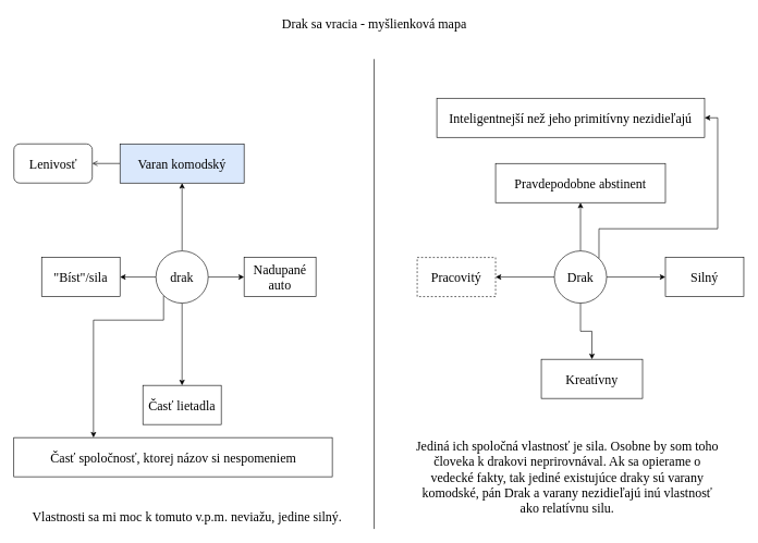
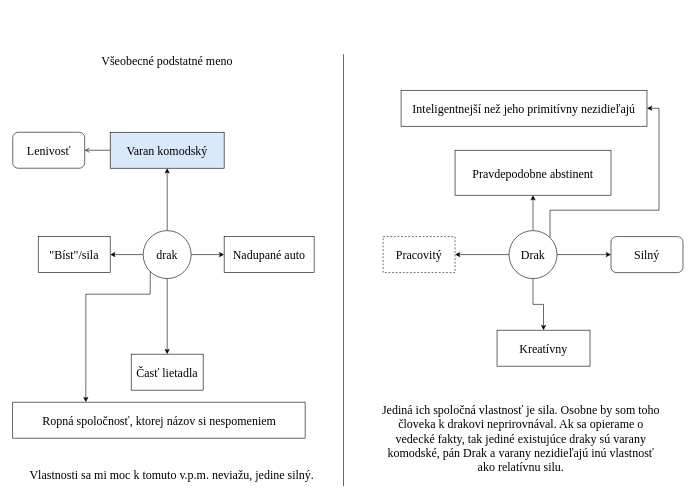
  <mxCell id="0" />
  <mxCell id="1" parent="0" />
- <mxCell id="2" value="Drak sa vracia - myšlienková mapa" style="text;html=1;strokeColor=none;fillColor=none;align=center;verticalAlign=middle;whiteSpace=wrap;rounded=0;fontFamily=Ubuntu;fontSize=20;" parent="1" vertex="1"><mxGeometry x="406" y="20" width="333" height="30" as="geometry" /></mxCell>
  <mxCell id="3" value="" style="endArrow=none;html=1;fontFamily=Ubuntu;fontSize=20;" parent="1" edge="1"><mxGeometry width="50" height="50" relative="1" as="geometry"><mxPoint x="572" y="810" as="sourcePoint" /><mxPoint x="572" y="90" as="targetPoint" /></mxGeometry></mxCell>
+ <mxCell id="4" value="Všeobecné podstatné meno" style="text;html=1;strokeColor=none;fillColor=none;align=center;verticalAlign=middle;whiteSpace=wrap;rounded=0;fontFamily=Ubuntu;fontSize=20;" parent="1" vertex="1"><mxGeometry x="138" y="90" width="280" height="20" as="geometry" /></mxCell>
  <mxCell id="5" style="edgeStyle=orthogonalEdgeStyle;rounded=0;orthogonalLoop=1;jettySize=auto;html=1;exitX=0.5;exitY=1;exitDx=0;exitDy=0;entryX=0.5;entryY=0;entryDx=0;entryDy=0;fontFamily=Ubuntu;fontSize=20;" parent="1" source="10" target="11" edge="1"><mxGeometry relative="1" as="geometry" /></mxCell>
  <mxCell id="6" style="edgeStyle=orthogonalEdgeStyle;rounded=0;orthogonalLoop=1;jettySize=auto;html=1;exitX=0.5;exitY=0;exitDx=0;exitDy=0;entryX=0.5;entryY=1;entryDx=0;entryDy=0;fontFamily=Ubuntu;fontSize=20;" parent="1" source="10" target="13" edge="1"><mxGeometry relative="1" as="geometry" /></mxCell>
  <mxCell id="7" style="edgeStyle=orthogonalEdgeStyle;rounded=0;orthogonalLoop=1;jettySize=auto;html=1;exitX=1;exitY=0.5;exitDx=0;exitDy=0;entryX=0;entryY=0.5;entryDx=0;entryDy=0;fontFamily=Ubuntu;fontSize=20;" parent="1" source="10" target="14" edge="1"><mxGeometry relative="1" as="geometry" /></mxCell>
  <mxCell id="8" style="edgeStyle=orthogonalEdgeStyle;rounded=0;orthogonalLoop=1;jettySize=auto;html=1;exitX=0;exitY=0.5;exitDx=0;exitDy=0;entryX=1;entryY=0.5;entryDx=0;entryDy=0;fontFamily=Ubuntu;fontSize=20;" parent="1" source="10" target="15" edge="1"><mxGeometry relative="1" as="geometry" /></mxCell>
  <mxCell id="9" style="edgeStyle=orthogonalEdgeStyle;rounded=0;orthogonalLoop=1;jettySize=auto;html=1;exitX=0;exitY=1;exitDx=0;exitDy=0;entryX=0.25;entryY=0;entryDx=0;entryDy=0;fontFamily=Ubuntu;fontSize=20;" parent="1" source="10" target="16" edge="1"><mxGeometry relative="1" as="geometry"><Array as="points"><mxPoint x="250" y="490" /><mxPoint x="142" y="490" /></Array></mxGeometry></mxCell>
  <mxCell id="10" value="drak" style="ellipse;whiteSpace=wrap;html=1;aspect=fixed;fontFamily=Ubuntu;fontSize=20;" parent="1" vertex="1"><mxGeometry x="238" y="384" width="80" height="80" as="geometry" /></mxCell>
  <mxCell id="11" value="Časť lietadla" style="rounded=0;whiteSpace=wrap;html=1;fontFamily=Ubuntu;fontSize=20;" parent="1" vertex="1"><mxGeometry x="218" y="590" width="120" height="60" as="geometry" /></mxCell>
  <mxCell id="12" style="edgeStyle=orthogonalEdgeStyle;rounded=0;orthogonalLoop=1;jettySize=auto;html=1;exitX=0;exitY=0.5;exitDx=0;exitDy=0;entryX=1;entryY=0.5;entryDx=0;entryDy=0;fontFamily=Ubuntu;fontSize=20;endArrow=open;" parent="1" source="13" target="30" edge="1"><mxGeometry relative="1" as="geometry" /></mxCell>
  <mxCell id="13" value="Varan komodský" style="rounded=0;whiteSpace=wrap;html=1;fontFamily=Ubuntu;fontSize=20;fillColor=#dae8fc;" parent="1" vertex="1"><mxGeometry x="183" y="220" width="190" height="60" as="geometry" /></mxCell>
- <mxCell id="14" value="Nadupané auto" style="rounded=0;whiteSpace=wrap;html=1;fontFamily=Ubuntu;fontSize=20;" parent="1" vertex="1"><mxGeometry x="373" y="394" width="110" height="60" as="geometry" /></mxCell>
+ <mxCell id="14" value="Nadupané auto" style="rounded=0;whiteSpace=wrap;html=1;fontFamily=Ubuntu;fontSize=20;" parent="1" vertex="1"><mxGeometry x="373" y="394" width="150" height="60" as="geometry" /></mxCell>
  <mxCell id="15" value="&quot;Bíst&quot;/sila" style="rounded=0;whiteSpace=wrap;html=1;fontFamily=Ubuntu;fontSize=20;" parent="1" vertex="1"><mxGeometry x="63" y="394" width="120" height="60" as="geometry" /></mxCell>
- <mxCell id="16" value="Časť spoločnosť, ktorej názov si nespomeniem" style="rounded=0;whiteSpace=wrap;html=1;fontFamily=Ubuntu;fontSize=20;" parent="1" vertex="1"><mxGeometry x="20.5" y="670" width="487.5" height="60" as="geometry" /></mxCell>
+ <mxCell id="16" value="Ropná spoločnosť, ktorej názov si nespomeniem" style="rounded=0;whiteSpace=wrap;html=1;fontFamily=Ubuntu;fontSize=20;" parent="1" vertex="1"><mxGeometry x="20.5" y="670" width="487.5" height="60" as="geometry" /></mxCell>
  <mxCell id="17" style="edgeStyle=orthogonalEdgeStyle;rounded=0;orthogonalLoop=1;jettySize=auto;html=1;exitX=0;exitY=0.5;exitDx=0;exitDy=0;entryX=1;entryY=0.5;entryDx=0;entryDy=0;fontFamily=Ubuntu;fontSize=20;" parent="1" source="22" target="25" edge="1"><mxGeometry relative="1" as="geometry" /></mxCell>
  <mxCell id="18" style="edgeStyle=orthogonalEdgeStyle;rounded=0;orthogonalLoop=1;jettySize=auto;html=1;exitX=1;exitY=0.5;exitDx=0;exitDy=0;entryX=0;entryY=0.5;entryDx=0;entryDy=0;fontFamily=Ubuntu;fontSize=20;" parent="1" source="22" target="24" edge="1"><mxGeometry relative="1" as="geometry" /></mxCell>
  <mxCell id="19" style="edgeStyle=orthogonalEdgeStyle;rounded=0;orthogonalLoop=1;jettySize=auto;html=1;exitX=0.5;exitY=0;exitDx=0;exitDy=0;entryX=0.5;entryY=1;entryDx=0;entryDy=0;fontFamily=Ubuntu;fontSize=20;" parent="1" source="22" target="23" edge="1"><mxGeometry relative="1" as="geometry" /></mxCell>
  <mxCell id="20" style="edgeStyle=orthogonalEdgeStyle;rounded=0;orthogonalLoop=1;jettySize=auto;html=1;exitX=0.5;exitY=1;exitDx=0;exitDy=0;entryX=0.5;entryY=0;entryDx=0;entryDy=0;fontFamily=Ubuntu;fontSize=20;" parent="1" source="22" target="27" edge="1"><mxGeometry relative="1" as="geometry" /></mxCell>
  <mxCell id="21" style="edgeStyle=orthogonalEdgeStyle;rounded=0;orthogonalLoop=1;jettySize=auto;html=1;exitX=1;exitY=0;exitDx=0;exitDy=0;entryX=1;entryY=0.5;entryDx=0;entryDy=0;fontFamily=Ubuntu;fontSize=20;" parent="1" source="22" target="29" edge="1"><mxGeometry relative="1" as="geometry"><Array as="points"><mxPoint x="916" y="350" /><mxPoint x="1098" y="350" /><mxPoint x="1098" y="180" /></Array></mxGeometry></mxCell>
  <mxCell id="22" value="Drak" style="ellipse;whiteSpace=wrap;html=1;aspect=fixed;fontFamily=Ubuntu;fontSize=20;" parent="1" vertex="1"><mxGeometry x="848" y="384" width="80" height="80" as="geometry" /></mxCell>
- <mxCell id="23" value="Pravdepodobne abstinent" style="rounded=0;whiteSpace=wrap;html=1;fontFamily=Ubuntu;fontSize=20;" parent="1" vertex="1"><mxGeometry x="758" y="250" width="260" height="60" as="geometry" /></mxCell>
- <mxCell id="24" value="Silný" style="rounded=0;whiteSpace=wrap;html=1;fontFamily=Ubuntu;fontSize=20;" parent="1" vertex="1"><mxGeometry x="1018" y="394" width="120" height="60" as="geometry" /></mxCell>
+ <mxCell id="23" value="Pravdepodobne abstinent" style="rounded=0;whiteSpace=wrap;html=1;fontFamily=Ubuntu;fontSize=20;" parent="1" vertex="1"><mxGeometry x="758" y="250" width="260" height="75" as="geometry" /></mxCell>
+ <mxCell id="24" value="Silný" style="whiteSpace=wrap;html=1;fontFamily=Ubuntu;fontSize=20;rounded=1;" parent="1" vertex="1"><mxGeometry x="1018" y="394" width="120" height="60" as="geometry" /></mxCell>
  <mxCell id="25" value="Pracovitý" style="rounded=0;whiteSpace=wrap;html=1;fontFamily=Ubuntu;fontSize=20;dashed=1;" parent="1" vertex="1"><mxGeometry x="638" y="394" width="120" height="60" as="geometry" /></mxCell>
  <mxCell id="26" value="Vlastnosti sa mi moc k tomuto v.p.m. neviažu, jedine silný." style="text;html=1;strokeColor=none;fillColor=none;align=center;verticalAlign=middle;whiteSpace=wrap;rounded=0;fontFamily=Ubuntu;fontSize=20;" parent="1" vertex="1"><mxGeometry x="20.5" y="780" width="530" height="20" as="geometry" /></mxCell>
  <mxCell id="27" value="Kreatívny" style="rounded=0;whiteSpace=wrap;html=1;fontFamily=Ubuntu;fontSize=20;" parent="1" vertex="1"><mxGeometry x="828" y="550" width="155" height="60" as="geometry" /></mxCell>
  <mxCell id="28" value="Jediná ich spoločná vlastnosť je sila. Osobne by som toho človeka k drakovi neprirovnával. Ak sa opierame o vedecké fakty, tak jediné existujúce draky sú varany komodské, pán Drak a varany nezidieľajú inú vlastnosť ako relatívnu silu." style="text;html=1;strokeColor=none;fillColor=none;align=center;verticalAlign=middle;whiteSpace=wrap;rounded=0;fontFamily=Ubuntu;fontSize=20;" parent="1" vertex="1"><mxGeometry x="628" y="650" width="480" height="160" as="geometry" /></mxCell>
  <mxCell id="29" value="Inteligentnejší než jeho primitívny nezidieľajú" style="rounded=0;whiteSpace=wrap;html=1;fontFamily=Ubuntu;fontSize=20;" parent="1" vertex="1"><mxGeometry x="668" y="150" width="410" height="60" as="geometry" /></mxCell>
  <mxCell id="30" value="Lenivosť" style="whiteSpace=wrap;html=1;fontFamily=Ubuntu;fontSize=20;rounded=1;" parent="1" vertex="1"><mxGeometry x="20.5" y="220" width="120" height="60" as="geometry" /></mxCell>
